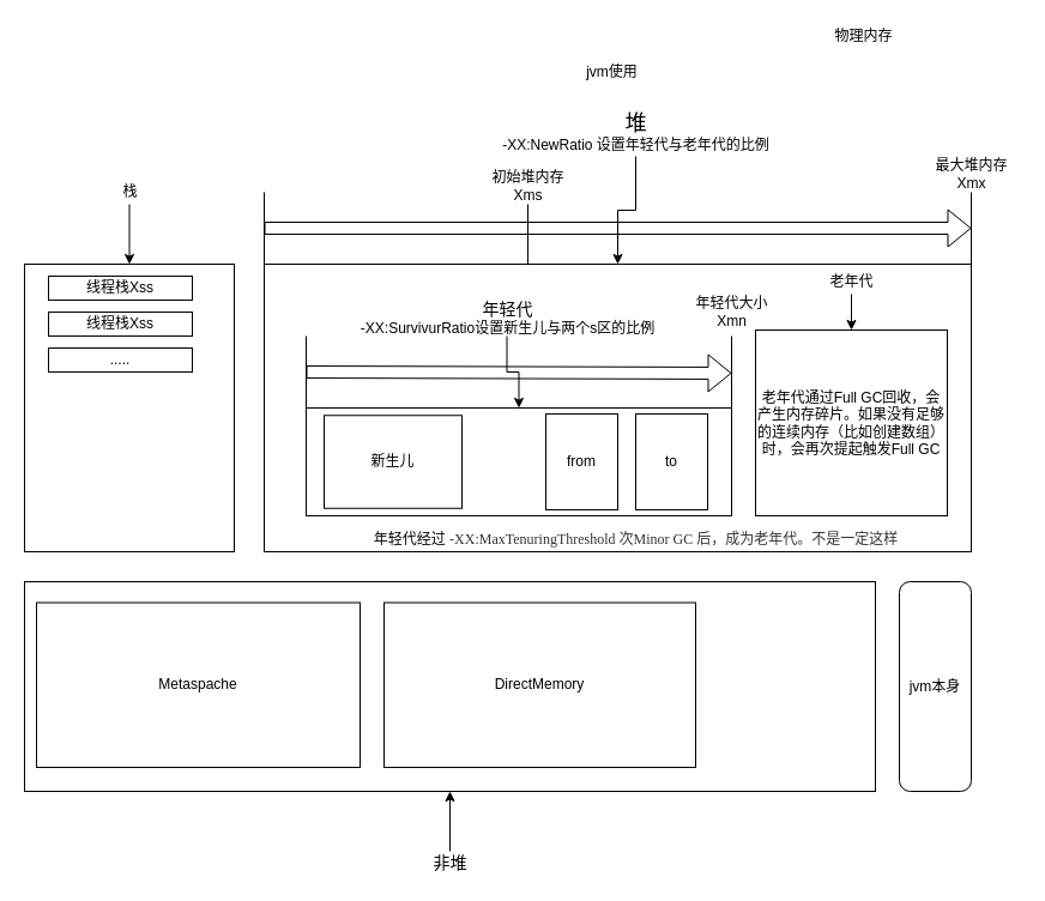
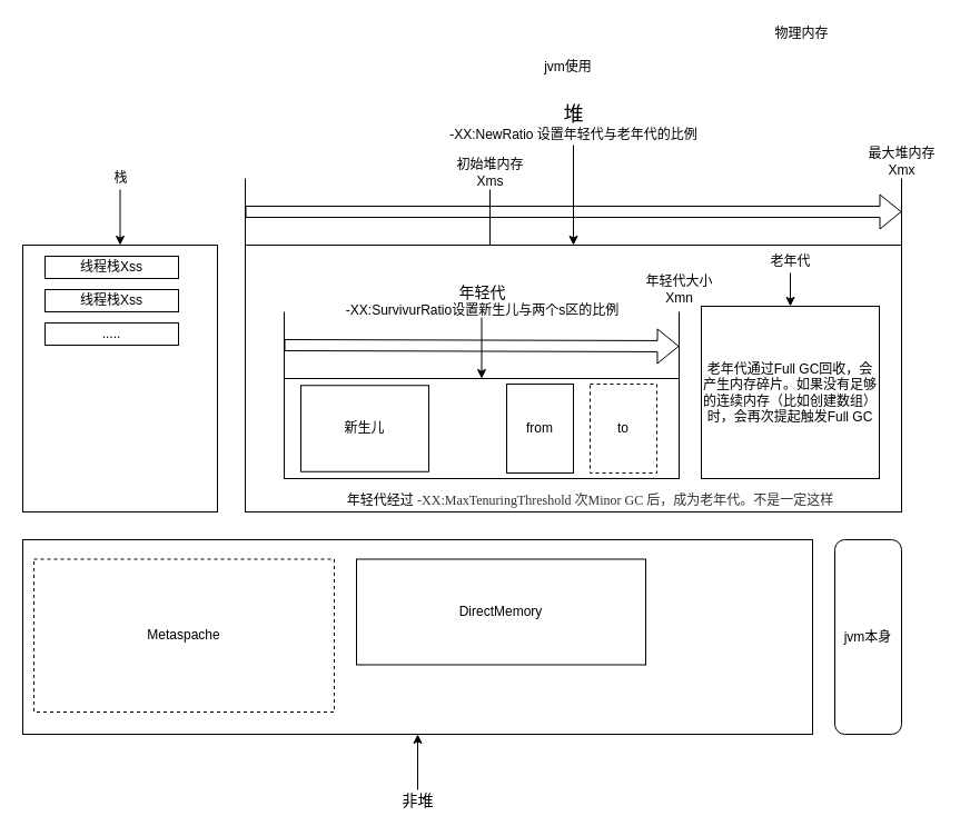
  <mxCell id="0" />
  <mxCell id="1" parent="0" />
  <mxCell id="2" value="" style="rounded=0;whiteSpace=wrap;html=1;" parent="1" vertex="1"><mxGeometry x="220" y="220" width="590" height="240" as="geometry" /></mxCell>
  <mxCell id="3" value="" style="endArrow=none;html=1;exitX=0;exitY=0;exitDx=0;exitDy=0;" parent="1" source="2" edge="1"><mxGeometry width="50" height="50" relative="1" as="geometry"><mxPoint x="220" y="210" as="sourcePoint" /><mxPoint x="220" y="160" as="targetPoint" /></mxGeometry></mxCell>
  <mxCell id="4" value="" style="endArrow=none;html=1;exitX=0;exitY=0;exitDx=0;exitDy=0;" parent="1" edge="1"><mxGeometry width="50" height="50" relative="1" as="geometry"><mxPoint x="810" y="220" as="sourcePoint" /><mxPoint x="810" y="160" as="targetPoint" /></mxGeometry></mxCell>
  <mxCell id="5" value="" style="shape=flexArrow;endArrow=classic;html=1;" parent="1" edge="1"><mxGeometry width="50" height="50" relative="1" as="geometry"><mxPoint x="220" y="190" as="sourcePoint" /><mxPoint x="810" y="190" as="targetPoint" /></mxGeometry></mxCell>
  <mxCell id="6" value="初始堆内存&lt;br&gt;Xms" style="text;html=1;align=center;verticalAlign=middle;resizable=0;points=[];autosize=1;" parent="1" vertex="1"><mxGeometry x="400" y="140" width="80" height="30" as="geometry" /></mxCell>
  <mxCell id="7" value="最大堆内存&lt;br&gt;Xmx" style="text;html=1;align=center;verticalAlign=middle;resizable=0;points=[];autosize=1;" parent="1" vertex="1"><mxGeometry x="770" y="130" width="80" height="30" as="geometry" /></mxCell>
  <mxCell id="8" value="" style="endArrow=none;html=1;exitX=0;exitY=0;exitDx=0;exitDy=0;" parent="1" edge="1"><mxGeometry width="50" height="50" relative="1" as="geometry"><mxPoint x="440" y="220" as="sourcePoint" /><mxPoint x="440" y="170" as="targetPoint" /></mxGeometry></mxCell>
  <mxCell id="9" value="物理内存" style="text;html=1;align=center;verticalAlign=middle;resizable=0;points=[];autosize=1;" parent="1" vertex="1"><mxGeometry x="690" y="20" width="60" height="20" as="geometry" /></mxCell>
  <mxCell id="10" value="jvm使用" style="text;html=1;align=center;verticalAlign=middle;resizable=0;points=[];autosize=1;" parent="1" vertex="1"><mxGeometry x="480" y="50" width="60" height="20" as="geometry" /></mxCell>
  <mxCell id="11" value="" style="rounded=0;whiteSpace=wrap;html=1;" parent="1" vertex="1"><mxGeometry x="20" y="485" width="710" height="175" as="geometry" /></mxCell>
  <mxCell id="12" value="" style="rounded=0;whiteSpace=wrap;html=1;" parent="1" vertex="1"><mxGeometry x="20" y="220" width="175" height="240" as="geometry" /></mxCell>
  <mxCell id="13" value="jvm本身" style="whiteSpace=wrap;html=1;rounded=1;" parent="1" vertex="1"><mxGeometry x="750" y="485" width="60" height="175" as="geometry" /></mxCell>
- <mxCell id="14" value="Metaspache" style="whiteSpace=wrap;html=1;" parent="1" vertex="1"><mxGeometry x="30" y="502.5" width="270" height="137.5" as="geometry" /></mxCell>
+ <mxCell id="14" value="Metaspache" style="whiteSpace=wrap;html=1;dashed=1;" parent="1" vertex="1"><mxGeometry x="30" y="502.5" width="270" height="137.5" as="geometry" /></mxCell>
  <mxCell id="15" value="" style="edgeStyle=orthogonalEdgeStyle;rounded=0;orthogonalLoop=1;jettySize=auto;html=1;entryX=0.5;entryY=1;entryDx=0;entryDy=0;" parent="1" source="16" target="11" edge="1"><mxGeometry relative="1" as="geometry" /></mxCell>
  <mxCell id="16" value="&lt;font style=&quot;font-size: 14px&quot;&gt;非堆&lt;/font&gt;" style="text;html=1;align=center;verticalAlign=middle;resizable=0;points=[];autosize=1;" parent="1" vertex="1"><mxGeometry x="355" y="710" width="40" height="20" as="geometry" /></mxCell>
  <mxCell id="17" value="" style="edgeStyle=orthogonalEdgeStyle;rounded=0;orthogonalLoop=1;jettySize=auto;html=1;" parent="1" source="18" target="12" edge="1"><mxGeometry relative="1" as="geometry" /></mxCell>
  <mxCell id="18" value="栈" style="text;html=1;align=center;verticalAlign=middle;resizable=0;points=[];autosize=1;" parent="1" vertex="1"><mxGeometry x="92.5" y="150" width="30" height="20" as="geometry" /></mxCell>
  <mxCell id="19" value="线程栈Xss" style="rounded=0;whiteSpace=wrap;html=1;" parent="1" vertex="1"><mxGeometry x="40" y="230" width="120" height="20" as="geometry" /></mxCell>
  <mxCell id="20" value="线程栈Xss" style="rounded=0;whiteSpace=wrap;html=1;" parent="1" vertex="1"><mxGeometry x="40" y="260" width="120" height="20" as="geometry" /></mxCell>
  <mxCell id="21" value="....." style="rounded=0;whiteSpace=wrap;html=1;" parent="1" vertex="1"><mxGeometry x="40" y="290" width="120" height="20" as="geometry" /></mxCell>
  <mxCell id="22" value="" style="whiteSpace=wrap;html=1;" parent="1" vertex="1"><mxGeometry x="255" y="340" width="355" height="90" as="geometry" /></mxCell>
  <mxCell id="23" value="老年代通过Full GC回收，会产生内存碎片。如果没有足够的连续内存（比如创建数组）时，会再次提起触发Full GC" style="whiteSpace=wrap;html=1;" parent="1" vertex="1"><mxGeometry x="630" y="275" width="160" height="155" as="geometry" /></mxCell>
  <mxCell id="24" value="" style="edgeStyle=orthogonalEdgeStyle;rounded=0;orthogonalLoop=1;jettySize=auto;html=1;" parent="1" source="25" target="22" edge="1"><mxGeometry relative="1" as="geometry" /></mxCell>
- <mxCell id="25" value="&lt;font style=&quot;font-size: 14px&quot;&gt;年轻代&lt;/font&gt;&lt;br&gt;-XX:SurvivurRatio设置新生儿与两个s区的比例" style="text;html=1;align=center;verticalAlign=middle;resizable=0;points=[];autosize=1;" parent="1" vertex="1"><mxGeometry x="292.5" y="250" width="260" height="30" as="geometry" /></mxCell>
+ <mxCell id="25" value="&lt;font style=&quot;font-size: 14px&quot;&gt;年轻代&lt;/font&gt;&lt;br&gt;-XX:SurvivurRatio设置新生儿与两个s区的比例" style="text;html=1;align=center;verticalAlign=middle;resizable=0;points=[];autosize=1;" parent="1" vertex="1"><mxGeometry x="302.5" y="255" width="260" height="30" as="geometry" /></mxCell>
  <mxCell id="26" value="" style="edgeStyle=orthogonalEdgeStyle;rounded=0;orthogonalLoop=1;jettySize=auto;html=1;" parent="1" source="27" target="23" edge="1"><mxGeometry relative="1" as="geometry" /></mxCell>
  <mxCell id="27" value="老年代" style="text;html=1;align=center;verticalAlign=middle;resizable=0;points=[];autosize=1;" parent="1" vertex="1"><mxGeometry x="685" y="225" width="50" height="20" as="geometry" /></mxCell>
  <mxCell id="28" value="" style="endArrow=none;html=1;exitX=0;exitY=0;exitDx=0;exitDy=0;" edge="1" parent="1"><mxGeometry width="50" height="50" relative="1" as="geometry"><mxPoint x="255" y="340" as="sourcePoint" /><mxPoint x="255" y="280" as="targetPoint" /></mxGeometry></mxCell>
  <mxCell id="29" value="" style="endArrow=none;html=1;exitX=0;exitY=0;exitDx=0;exitDy=0;" edge="1" parent="1"><mxGeometry width="50" height="50" relative="1" as="geometry"><mxPoint x="610" y="340" as="sourcePoint" /><mxPoint x="610" y="280" as="targetPoint" /></mxGeometry></mxCell>
  <mxCell id="30" value="" style="shape=flexArrow;endArrow=classic;html=1;" edge="1" parent="1"><mxGeometry width="50" height="50" relative="1" as="geometry"><mxPoint x="255" y="310" as="sourcePoint" /><mxPoint x="610" y="311" as="targetPoint" /></mxGeometry></mxCell>
  <mxCell id="31" value="年轻代大小&lt;br&gt;Xmn&lt;br&gt;" style="text;html=1;align=center;verticalAlign=middle;resizable=0;points=[];autosize=1;" vertex="1" parent="1"><mxGeometry x="570" y="245" width="80" height="30" as="geometry" /></mxCell>
  <mxCell id="32" value="from" style="whiteSpace=wrap;html=1;" vertex="1" parent="1"><mxGeometry x="455" y="345" width="60" height="80" as="geometry" /></mxCell>
- <mxCell id="33" value="to" style="whiteSpace=wrap;html=1;" vertex="1" parent="1"><mxGeometry x="530" y="345" width="60" height="80" as="geometry" /></mxCell>
+ <mxCell id="33" value="to" style="whiteSpace=wrap;html=1;dashed=1;" vertex="1" parent="1"><mxGeometry x="530" y="345" width="60" height="80" as="geometry" /></mxCell>
  <mxCell id="34" value="新生儿" style="whiteSpace=wrap;html=1;" vertex="1" parent="1"><mxGeometry x="270" y="346.25" width="115" height="77.5" as="geometry" /></mxCell>
  <mxCell id="35" value="" style="edgeStyle=orthogonalEdgeStyle;rounded=0;orthogonalLoop=1;jettySize=auto;html=1;" edge="1" parent="1" source="36" target="2"><mxGeometry relative="1" as="geometry" /></mxCell>
- <mxCell id="36" value="&lt;font style=&quot;font-size: 18px&quot;&gt;堆&lt;/font&gt;&lt;br&gt;-XX:NewRatio 设置年轻代与老年代的比例" style="text;html=1;align=center;verticalAlign=middle;resizable=0;points=[];autosize=1;" vertex="1" parent="1"><mxGeometry x="410" y="90" width="240" height="40" as="geometry" /></mxCell>
+ <mxCell id="36" value="&lt;font style=&quot;font-size: 18px&quot;&gt;堆&lt;/font&gt;&lt;br&gt;-XX:NewRatio 设置年轻代与老年代的比例" style="text;html=1;align=center;verticalAlign=middle;resizable=0;points=[];autosize=1;" vertex="1" parent="1"><mxGeometry x="395" y="90" width="240" height="40" as="geometry" /></mxCell>
  <mxCell id="37" value="年轻代经过&lt;font style=&quot;font-size: 12px&quot;&gt;&amp;nbsp;&lt;span style=&quot;color: rgb(51 , 51 , 51) ; font-family: &amp;#34;microsoft yahei&amp;#34; ; background-color: rgb(255 , 255 , 255)&quot;&gt;-XX:MaxTenuringThreshold 次&lt;/span&gt;&lt;span style=&quot;color: rgb(51 , 51 , 51) ; font-family: &amp;#34;microsoft yahei&amp;#34; ; background-color: rgb(255 , 255 , 255)&quot;&gt;Minor GC 后，成为老年代。不是一定这样&lt;/span&gt;&lt;/font&gt;" style="text;html=1;align=center;verticalAlign=middle;resizable=0;points=[];autosize=1;" vertex="1" parent="1"><mxGeometry x="290" y="440" width="480" height="20" as="geometry" /></mxCell>
- <mxCell id="38" value="DirectMemory" style="whiteSpace=wrap;html=1;" vertex="1" parent="1"><mxGeometry x="320" y="502.5" width="260" height="137.5" as="geometry" /></mxCell>
+ <mxCell id="38" value="DirectMemory" style="whiteSpace=wrap;html=1;" vertex="1" parent="1"><mxGeometry x="320" y="502.5" width="260" height="95" as="geometry" /></mxCell>
